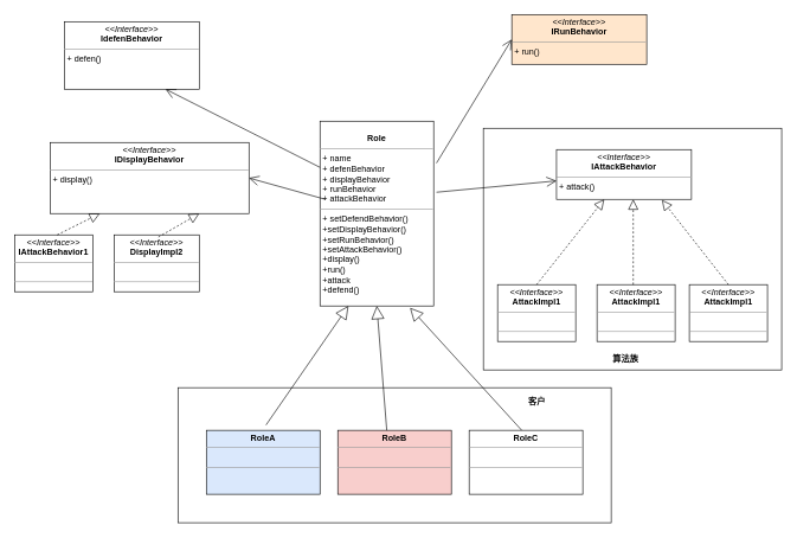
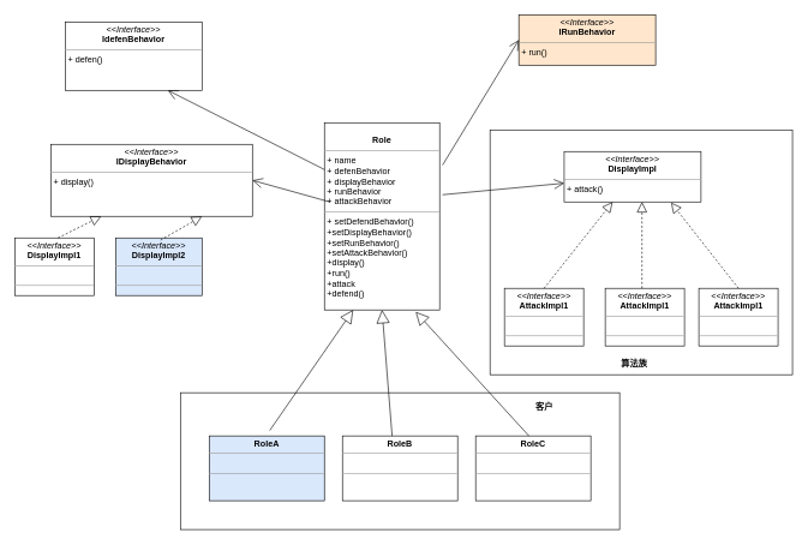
  <mxCell id="0" />
  <mxCell id="1" parent="0" />
  <mxCell id="2" value="" style="rounded=0;whiteSpace=wrap;html=1;" parent="1" vertex="1"><mxGeometry x="250" y="545" width="610" height="190" as="geometry" /></mxCell>
  <mxCell id="3" value="" style="rounded=0;whiteSpace=wrap;html=1;" parent="1" vertex="1"><mxGeometry x="680" y="180" width="420" height="340" as="geometry" /></mxCell>
  <mxCell id="4" value="&lt;p style=&quot;margin: 0px ; margin-top: 4px ; text-align: center&quot;&gt;&lt;b&gt;&lt;br&gt;Role&lt;/b&gt;&lt;/p&gt;&lt;hr size=&quot;1&quot;&gt;&lt;p style=&quot;margin: 0px ; margin-left: 4px&quot;&gt;+ name&amp;nbsp;&lt;/p&gt;&lt;p style=&quot;margin: 0px ; margin-left: 4px&quot;&gt;+ defenBehavior&lt;/p&gt;&lt;p style=&quot;margin: 0px ; margin-left: 4px&quot;&gt;+ displayBehavior&lt;/p&gt;&lt;p style=&quot;margin: 0px ; margin-left: 4px&quot;&gt;+ runBehavior&lt;/p&gt;&lt;p style=&quot;margin: 0px ; margin-left: 4px&quot;&gt;+ attackBehavior&amp;nbsp;&lt;/p&gt;&lt;hr size=&quot;1&quot;&gt;&lt;p style=&quot;margin: 0px ; margin-left: 4px&quot;&gt;+ setDefendBehavior()&lt;/p&gt;&lt;p style=&quot;margin: 0px ; margin-left: 4px&quot;&gt;+setDisplayBehavior()&lt;/p&gt;&lt;p style=&quot;margin: 0px ; margin-left: 4px&quot;&gt;+setRunBehavior()&lt;/p&gt;&lt;p style=&quot;margin: 0px ; margin-left: 4px&quot;&gt;+setAttackBehavior()&lt;/p&gt;&lt;p style=&quot;margin: 0px ; margin-left: 4px&quot;&gt;+display()&lt;/p&gt;&lt;p style=&quot;margin: 0px ; margin-left: 4px&quot;&gt;+run()&lt;/p&gt;&lt;p style=&quot;margin: 0px ; margin-left: 4px&quot;&gt;+attack&lt;/p&gt;&lt;p style=&quot;margin: 0px ; margin-left: 4px&quot;&gt;+defend()&lt;/p&gt;&lt;p style=&quot;margin: 0px ; margin-left: 4px&quot;&gt;&lt;br&gt;&lt;/p&gt;" style="verticalAlign=top;align=left;overflow=fill;fontSize=12;fontFamily=Helvetica;html=1;" parent="1" vertex="1"><mxGeometry x="450" y="170" width="160" height="260" as="geometry" /></mxCell>
  <mxCell id="5" value="&lt;p style=&quot;margin: 0px ; margin-top: 4px ; text-align: center&quot;&gt;&lt;i&gt;&amp;lt;&amp;lt;Interface&amp;gt;&amp;gt;&lt;/i&gt;&lt;br&gt;&lt;b&gt;IdefenBehavior&lt;/b&gt;&lt;/p&gt;&lt;hr size=&quot;1&quot;&gt;&lt;p style=&quot;margin: 0px ; margin-left: 4px&quot;&gt;+ defen()&lt;br&gt;&lt;/p&gt;" style="verticalAlign=top;align=left;overflow=fill;fontSize=12;fontFamily=Helvetica;html=1;" parent="1" vertex="1"><mxGeometry x="90" y="30" width="190" height="95" as="geometry" /></mxCell>
  <mxCell id="6" value="&lt;p style=&quot;margin: 0px ; margin-top: 4px ; text-align: center&quot;&gt;&lt;i&gt;&amp;lt;&amp;lt;Interface&amp;gt;&amp;gt;&lt;/i&gt;&lt;br&gt;&lt;b&gt;IRunBehavior&lt;/b&gt;&lt;/p&gt;&lt;hr size=&quot;1&quot;&gt;&lt;p style=&quot;margin: 0px ; margin-left: 4px&quot;&gt;+ run()&lt;br&gt;&lt;/p&gt;" style="verticalAlign=top;align=left;overflow=fill;fontSize=12;fontFamily=Helvetica;html=1;fillColor=#ffe6cc;" parent="1" vertex="1"><mxGeometry x="720" y="20" width="190" height="70" as="geometry" /></mxCell>
  <mxCell id="7" value="" style="endArrow=open;endFill=1;endSize=12;html=1;entryX=0;entryY=0.5;entryDx=0;entryDy=0;" parent="1" target="6" edge="1"><mxGeometry width="160" relative="1" as="geometry"><mxPoint x="614" y="229" as="sourcePoint" /><mxPoint x="610" y="210" as="targetPoint" /></mxGeometry></mxCell>
  <mxCell id="8" value="" style="endArrow=open;endFill=1;endSize=12;html=1;exitX=0;exitY=0.25;exitDx=0;exitDy=0;entryX=0.75;entryY=1;entryDx=0;entryDy=0;" parent="1" source="4" target="5" edge="1"><mxGeometry width="160" relative="1" as="geometry"><mxPoint x="310" y="233.76" as="sourcePoint" /><mxPoint x="416" y="60" as="targetPoint" /></mxGeometry></mxCell>
  <mxCell id="9" value="&lt;p style=&quot;margin: 0px ; margin-top: 4px ; text-align: center&quot;&gt;&lt;i&gt;&amp;lt;&amp;lt;Interface&amp;gt;&amp;gt;&lt;/i&gt;&lt;br&gt;&lt;b&gt;IDisplayBehavior&lt;/b&gt;&lt;/p&gt;&lt;hr size=&quot;1&quot;&gt;&lt;p style=&quot;margin: 0px ; margin-left: 4px&quot;&gt;+ display()&lt;br&gt;&lt;/p&gt;" style="verticalAlign=top;align=left;overflow=fill;fontSize=12;fontFamily=Helvetica;html=1;" parent="1" vertex="1"><mxGeometry x="70" y="200" width="280" height="100" as="geometry" /></mxCell>
- <mxCell id="10" value="&lt;p style=&quot;margin: 0px ; margin-top: 4px ; text-align: center&quot;&gt;&lt;i&gt;&amp;lt;&amp;lt;Interface&amp;gt;&amp;gt;&lt;/i&gt;&lt;br&gt;&lt;b&gt;IAttackBehavior&lt;/b&gt;&lt;/p&gt;&lt;hr size=&quot;1&quot;&gt;&lt;p style=&quot;margin: 0px ; margin-left: 4px&quot;&gt;+ attack()&lt;br&gt;&lt;/p&gt;" style="verticalAlign=top;align=left;overflow=fill;fontSize=12;fontFamily=Helvetica;html=1;" parent="1" vertex="1"><mxGeometry x="783" y="210" width="190" height="70" as="geometry" /></mxCell>
+ <mxCell id="10" value="&lt;p style=&quot;margin: 0px ; margin-top: 4px ; text-align: center&quot;&gt;&lt;i&gt;&amp;lt;&amp;lt;Interface&amp;gt;&amp;gt;&lt;/i&gt;&lt;br&gt;&lt;b&gt;DisplayImpl&lt;/b&gt;&lt;/p&gt;&lt;hr size=&quot;1&quot;&gt;&lt;p style=&quot;margin: 0px ; margin-left: 4px&quot;&gt;+ attack()&lt;br&gt;&lt;/p&gt;" style="verticalAlign=top;align=left;overflow=fill;fontSize=12;fontFamily=Helvetica;html=1;" parent="1" vertex="1"><mxGeometry x="783" y="210" width="190" height="70" as="geometry" /></mxCell>
  <mxCell id="11" value="&lt;p style=&quot;margin: 0px ; margin-top: 4px ; text-align: center&quot;&gt;&lt;i&gt;&amp;lt;&amp;lt;Interface&amp;gt;&amp;gt;&lt;/i&gt;&lt;br&gt;&lt;b&gt;AttackImpl1&lt;/b&gt;&lt;/p&gt;&lt;hr size=&quot;1&quot;&gt;&lt;p style=&quot;margin: 0px ; margin-left: 4px&quot;&gt;&lt;br&gt;&lt;/p&gt;&lt;hr size=&quot;1&quot;&gt;&lt;p style=&quot;margin: 0px ; margin-left: 4px&quot;&gt;&lt;br&gt;&lt;/p&gt;" style="verticalAlign=top;align=left;overflow=fill;fontSize=12;fontFamily=Helvetica;html=1;" parent="1" vertex="1"><mxGeometry x="700" y="400" width="110" height="80" as="geometry" /></mxCell>
  <mxCell id="12" value="&lt;p style=&quot;margin: 0px ; margin-top: 4px ; text-align: center&quot;&gt;&lt;i&gt;&amp;lt;&amp;lt;Interface&amp;gt;&amp;gt;&lt;/i&gt;&lt;br&gt;&lt;b&gt;AttackImpl1&lt;/b&gt;&lt;/p&gt;&lt;hr size=&quot;1&quot;&gt;&lt;p style=&quot;margin: 0px ; margin-left: 4px&quot;&gt;&lt;br&gt;&lt;/p&gt;&lt;hr size=&quot;1&quot;&gt;&lt;p style=&quot;margin: 0px ; margin-left: 4px&quot;&gt;&lt;br&gt;&lt;/p&gt;" style="verticalAlign=top;align=left;overflow=fill;fontSize=12;fontFamily=Helvetica;html=1;" parent="1" vertex="1"><mxGeometry x="840" y="400" width="110" height="80" as="geometry" /></mxCell>
  <mxCell id="13" value="&lt;p style=&quot;margin: 0px ; margin-top: 4px ; text-align: center&quot;&gt;&lt;i&gt;&amp;lt;&amp;lt;Interface&amp;gt;&amp;gt;&lt;/i&gt;&lt;br&gt;&lt;b&gt;AttackImpl1&lt;/b&gt;&lt;/p&gt;&lt;hr size=&quot;1&quot;&gt;&lt;p style=&quot;margin: 0px ; margin-left: 4px&quot;&gt;&lt;br&gt;&lt;/p&gt;&lt;hr size=&quot;1&quot;&gt;&lt;p style=&quot;margin: 0px ; margin-left: 4px&quot;&gt;&lt;br&gt;&lt;/p&gt;" style="verticalAlign=top;align=left;overflow=fill;fontSize=12;fontFamily=Helvetica;html=1;" parent="1" vertex="1"><mxGeometry x="970" y="400" width="110" height="80" as="geometry" /></mxCell>
  <mxCell id="14" value="" style="endArrow=block;dashed=1;endFill=0;endSize=12;html=1;exitX=0.5;exitY=0;exitDx=0;exitDy=0;" parent="1" source="11" target="10" edge="1"><mxGeometry width="160" relative="1" as="geometry"><mxPoint x="720" y="280" as="sourcePoint" /><mxPoint x="880" y="280" as="targetPoint" /></mxGeometry></mxCell>
  <mxCell id="15" value="" style="endArrow=block;dashed=1;endFill=0;endSize=12;html=1;exitX=0.5;exitY=0;exitDx=0;exitDy=0;" parent="1" edge="1"><mxGeometry width="160" relative="1" as="geometry"><mxPoint x="891" y="400" as="sourcePoint" /><mxPoint x="891" y="280" as="targetPoint" /></mxGeometry></mxCell>
  <mxCell id="16" value="" style="endArrow=block;dashed=1;endFill=0;endSize=12;html=1;exitX=0.5;exitY=0;exitDx=0;exitDy=0;entryX=0.781;entryY=1.012;entryDx=0;entryDy=0;entryPerimeter=0;" parent="1" source="13" target="10" edge="1"><mxGeometry width="160" relative="1" as="geometry"><mxPoint x="1024.58" y="390" as="sourcePoint" /><mxPoint x="1024.58" y="270" as="targetPoint" /></mxGeometry></mxCell>
- <mxCell id="17" value="&lt;p style=&quot;margin: 0px ; margin-top: 4px ; text-align: center&quot;&gt;&lt;i&gt;&amp;lt;&amp;lt;Interface&amp;gt;&amp;gt;&lt;/i&gt;&lt;br&gt;&lt;b&gt;IAttackBehavior1&lt;/b&gt;&lt;/p&gt;&lt;hr size=&quot;1&quot;&gt;&lt;p style=&quot;margin: 0px ; margin-left: 4px&quot;&gt;&lt;br&gt;&lt;/p&gt;&lt;hr size=&quot;1&quot;&gt;&lt;p style=&quot;margin: 0px ; margin-left: 4px&quot;&gt;&lt;br&gt;&lt;/p&gt;" style="verticalAlign=top;align=left;overflow=fill;fontSize=12;fontFamily=Helvetica;html=1;" parent="1" vertex="1"><mxGeometry x="20" y="330" width="110" height="80" as="geometry" /></mxCell>
- <mxCell id="18" value="&lt;p style=&quot;margin: 0px ; margin-top: 4px ; text-align: center&quot;&gt;&lt;i&gt;&amp;lt;&amp;lt;Interface&amp;gt;&amp;gt;&lt;/i&gt;&lt;br&gt;&lt;b&gt;DisplayImpl2&lt;/b&gt;&lt;/p&gt;&lt;hr size=&quot;1&quot;&gt;&lt;p style=&quot;margin: 0px ; margin-left: 4px&quot;&gt;&lt;br&gt;&lt;/p&gt;&lt;hr size=&quot;1&quot;&gt;&lt;p style=&quot;margin: 0px ; margin-left: 4px&quot;&gt;&lt;br&gt;&lt;/p&gt;" style="verticalAlign=top;align=left;overflow=fill;fontSize=12;fontFamily=Helvetica;html=1;" parent="1" vertex="1"><mxGeometry x="160" y="330" width="120" height="80" as="geometry" /></mxCell>
+ <mxCell id="17" value="&lt;p style=&quot;margin: 0px ; margin-top: 4px ; text-align: center&quot;&gt;&lt;i&gt;&amp;lt;&amp;lt;Interface&amp;gt;&amp;gt;&lt;/i&gt;&lt;br&gt;&lt;b&gt;DisplayImpl1&lt;/b&gt;&lt;/p&gt;&lt;hr size=&quot;1&quot;&gt;&lt;p style=&quot;margin: 0px ; margin-left: 4px&quot;&gt;&lt;br&gt;&lt;/p&gt;&lt;hr size=&quot;1&quot;&gt;&lt;p style=&quot;margin: 0px ; margin-left: 4px&quot;&gt;&lt;br&gt;&lt;/p&gt;" style="verticalAlign=top;align=left;overflow=fill;fontSize=12;fontFamily=Helvetica;html=1;" parent="1" vertex="1"><mxGeometry x="20" y="330" width="110" height="80" as="geometry" /></mxCell>
+ <mxCell id="18" value="&lt;p style=&quot;margin: 0px ; margin-top: 4px ; text-align: center&quot;&gt;&lt;i&gt;&amp;lt;&amp;lt;Interface&amp;gt;&amp;gt;&lt;/i&gt;&lt;br&gt;&lt;b&gt;DisplayImpl2&lt;/b&gt;&lt;/p&gt;&lt;hr size=&quot;1&quot;&gt;&lt;p style=&quot;margin: 0px ; margin-left: 4px&quot;&gt;&lt;br&gt;&lt;/p&gt;&lt;hr size=&quot;1&quot;&gt;&lt;p style=&quot;margin: 0px ; margin-left: 4px&quot;&gt;&lt;br&gt;&lt;/p&gt;" style="verticalAlign=top;align=left;overflow=fill;fontSize=12;fontFamily=Helvetica;html=1;fillColor=#dae8fc;" parent="1" vertex="1"><mxGeometry x="160" y="330" width="120" height="80" as="geometry" /></mxCell>
  <mxCell id="19" value="" style="endArrow=block;dashed=1;endFill=0;endSize=12;html=1;entryX=0.25;entryY=1;entryDx=0;entryDy=0;" parent="1" target="9" edge="1"><mxGeometry width="160" relative="1" as="geometry"><mxPoint x="80" y="330" as="sourcePoint" /><mxPoint x="155.226" y="230" as="targetPoint" /></mxGeometry></mxCell>
  <mxCell id="20" value="" style="endArrow=block;dashed=1;endFill=0;endSize=12;html=1;entryX=0.75;entryY=1;entryDx=0;entryDy=0;" parent="1" target="9" edge="1"><mxGeometry width="160" relative="1" as="geometry"><mxPoint x="222.5" y="333" as="sourcePoint" /><mxPoint x="260" y="273" as="targetPoint" /></mxGeometry></mxCell>
  <mxCell id="21" value="&lt;b&gt;算法族&lt;/b&gt;" style="text;html=1;resizable=0;autosize=1;align=center;verticalAlign=middle;points=[];fillColor=none;strokeColor=none;rounded=0;" parent="1" vertex="1"><mxGeometry x="855" y="495" width="50" height="20" as="geometry" /></mxCell>
  <mxCell id="22" value="" style="endArrow=open;endFill=1;endSize=12;html=1;" parent="1" target="10" edge="1"><mxGeometry width="160" relative="1" as="geometry"><mxPoint x="614" y="270" as="sourcePoint" /><mxPoint x="720" y="96" as="targetPoint" /></mxGeometry></mxCell>
  <mxCell id="23" value="" style="endArrow=open;endFill=1;endSize=12;html=1;exitX=0;exitY=0.25;exitDx=0;exitDy=0;entryX=1;entryY=0.5;entryDx=0;entryDy=0;" parent="1" target="9" edge="1"><mxGeometry width="160" relative="1" as="geometry"><mxPoint x="457.5" y="280" as="sourcePoint" /><mxPoint x="240" y="145" as="targetPoint" /></mxGeometry></mxCell>
  <mxCell id="24" value="&lt;p style=&quot;margin: 0px ; margin-top: 4px ; text-align: center&quot;&gt;&lt;b&gt;RoleA&lt;/b&gt;&lt;/p&gt;&lt;hr size=&quot;1&quot;&gt;&lt;p style=&quot;margin: 0px ; margin-left: 4px&quot;&gt;&lt;br&gt;&lt;/p&gt;&lt;hr size=&quot;1&quot;&gt;&lt;p style=&quot;margin: 0px ; margin-left: 4px&quot;&gt;&lt;br&gt;&lt;/p&gt;" style="verticalAlign=top;align=left;overflow=fill;fontSize=12;fontFamily=Helvetica;html=1;fillColor=#dae8fc;" parent="1" vertex="1"><mxGeometry x="290" y="605" width="160" height="90" as="geometry" /></mxCell>
- <mxCell id="25" value="&lt;p style=&quot;margin: 0px ; margin-top: 4px ; text-align: center&quot;&gt;&lt;b&gt;RoleB&lt;/b&gt;&lt;/p&gt;&lt;hr size=&quot;1&quot;&gt;&lt;p style=&quot;margin: 0px ; margin-left: 4px&quot;&gt;&lt;br&gt;&lt;/p&gt;&lt;hr size=&quot;1&quot;&gt;&lt;p style=&quot;margin: 0px ; margin-left: 4px&quot;&gt;&lt;br&gt;&lt;/p&gt;" style="verticalAlign=top;align=left;overflow=fill;fontSize=12;fontFamily=Helvetica;html=1;fillColor=#f8cecc;" parent="1" vertex="1"><mxGeometry x="475" y="605" width="160" height="90" as="geometry" /></mxCell>
+ <mxCell id="25" value="&lt;p style=&quot;margin: 0px ; margin-top: 4px ; text-align: center&quot;&gt;&lt;b&gt;RoleB&lt;/b&gt;&lt;/p&gt;&lt;hr size=&quot;1&quot;&gt;&lt;p style=&quot;margin: 0px ; margin-left: 4px&quot;&gt;&lt;br&gt;&lt;/p&gt;&lt;hr size=&quot;1&quot;&gt;&lt;p style=&quot;margin: 0px ; margin-left: 4px&quot;&gt;&lt;br&gt;&lt;/p&gt;" style="verticalAlign=top;align=left;overflow=fill;fontSize=12;fontFamily=Helvetica;html=1;" parent="1" vertex="1"><mxGeometry x="475" y="605" width="160" height="90" as="geometry" /></mxCell>
  <mxCell id="26" value="&lt;p style=&quot;margin: 0px ; margin-top: 4px ; text-align: center&quot;&gt;&lt;b&gt;RoleC&lt;/b&gt;&lt;/p&gt;&lt;hr size=&quot;1&quot;&gt;&lt;p style=&quot;margin: 0px ; margin-left: 4px&quot;&gt;&lt;br&gt;&lt;/p&gt;&lt;hr size=&quot;1&quot;&gt;&lt;p style=&quot;margin: 0px ; margin-left: 4px&quot;&gt;&lt;br&gt;&lt;/p&gt;" style="verticalAlign=top;align=left;overflow=fill;fontSize=12;fontFamily=Helvetica;html=1;" parent="1" vertex="1"><mxGeometry x="660" y="605" width="160" height="90" as="geometry" /></mxCell>
  <mxCell id="27" value="" style="endArrow=block;endSize=16;endFill=0;html=1;entryX=0.5;entryY=1;entryDx=0;entryDy=0;exitX=0.5;exitY=0;exitDx=0;exitDy=0;" parent="1" target="4" edge="1"><mxGeometry x="0.035" y="7" width="160" relative="1" as="geometry"><mxPoint x="544" y="605" as="sourcePoint" /><mxPoint x="664" y="430" as="targetPoint" /><mxPoint as="offset" /></mxGeometry></mxCell>
  <mxCell id="28" value="" style="endArrow=block;endSize=16;endFill=0;html=1;entryX=0.792;entryY=1.01;entryDx=0;entryDy=0;exitX=0.5;exitY=0;exitDx=0;exitDy=0;entryPerimeter=0;" parent="1" target="4" edge="1"><mxGeometry x="0.035" y="7" width="160" relative="1" as="geometry"><mxPoint x="734" y="605" as="sourcePoint" /><mxPoint x="720" y="430" as="targetPoint" /><mxPoint as="offset" /></mxGeometry></mxCell>
  <mxCell id="29" value="" style="endArrow=block;endSize=16;endFill=0;html=1;entryX=0.25;entryY=1;entryDx=0;entryDy=0;exitX=0.5;exitY=0;exitDx=0;exitDy=0;" parent="1" target="4" edge="1"><mxGeometry x="0.035" y="7" width="160" relative="1" as="geometry"><mxPoint x="374" y="597.5" as="sourcePoint" /><mxPoint x="360" y="422.5" as="targetPoint" /><mxPoint as="offset" /></mxGeometry></mxCell>
  <mxCell id="30" value="&lt;b&gt;客户&lt;/b&gt;" style="text;html=1;resizable=0;autosize=1;align=center;verticalAlign=middle;points=[];fillColor=none;strokeColor=none;rounded=0;" parent="1" vertex="1"><mxGeometry x="735" y="555" width="40" height="20" as="geometry" /></mxCell>
